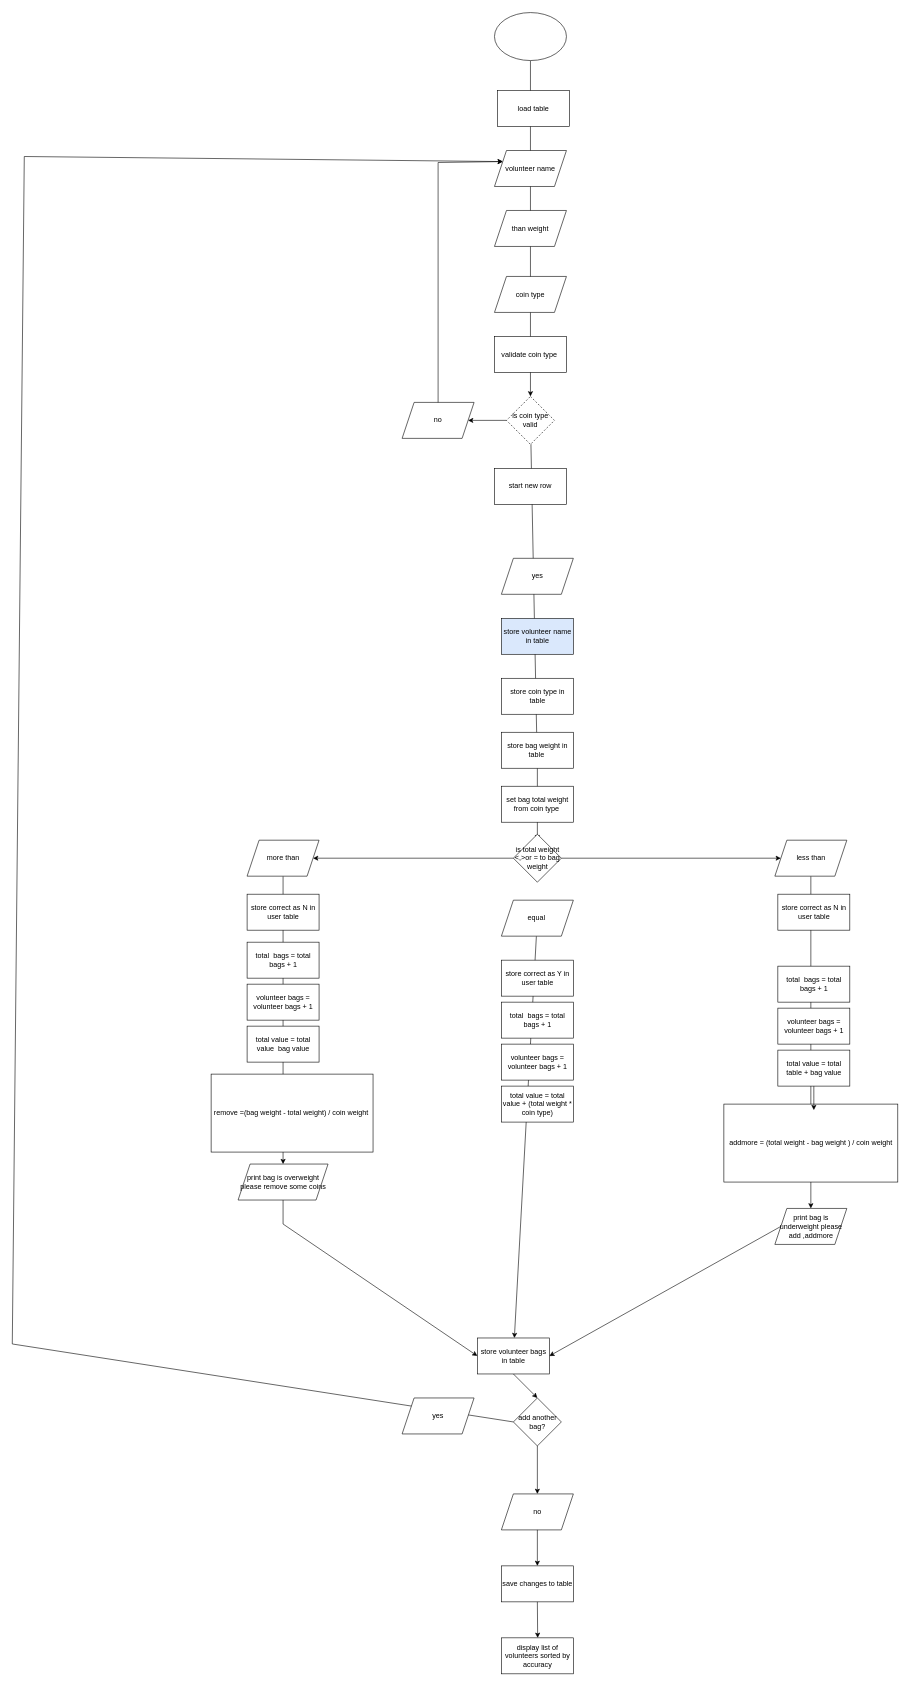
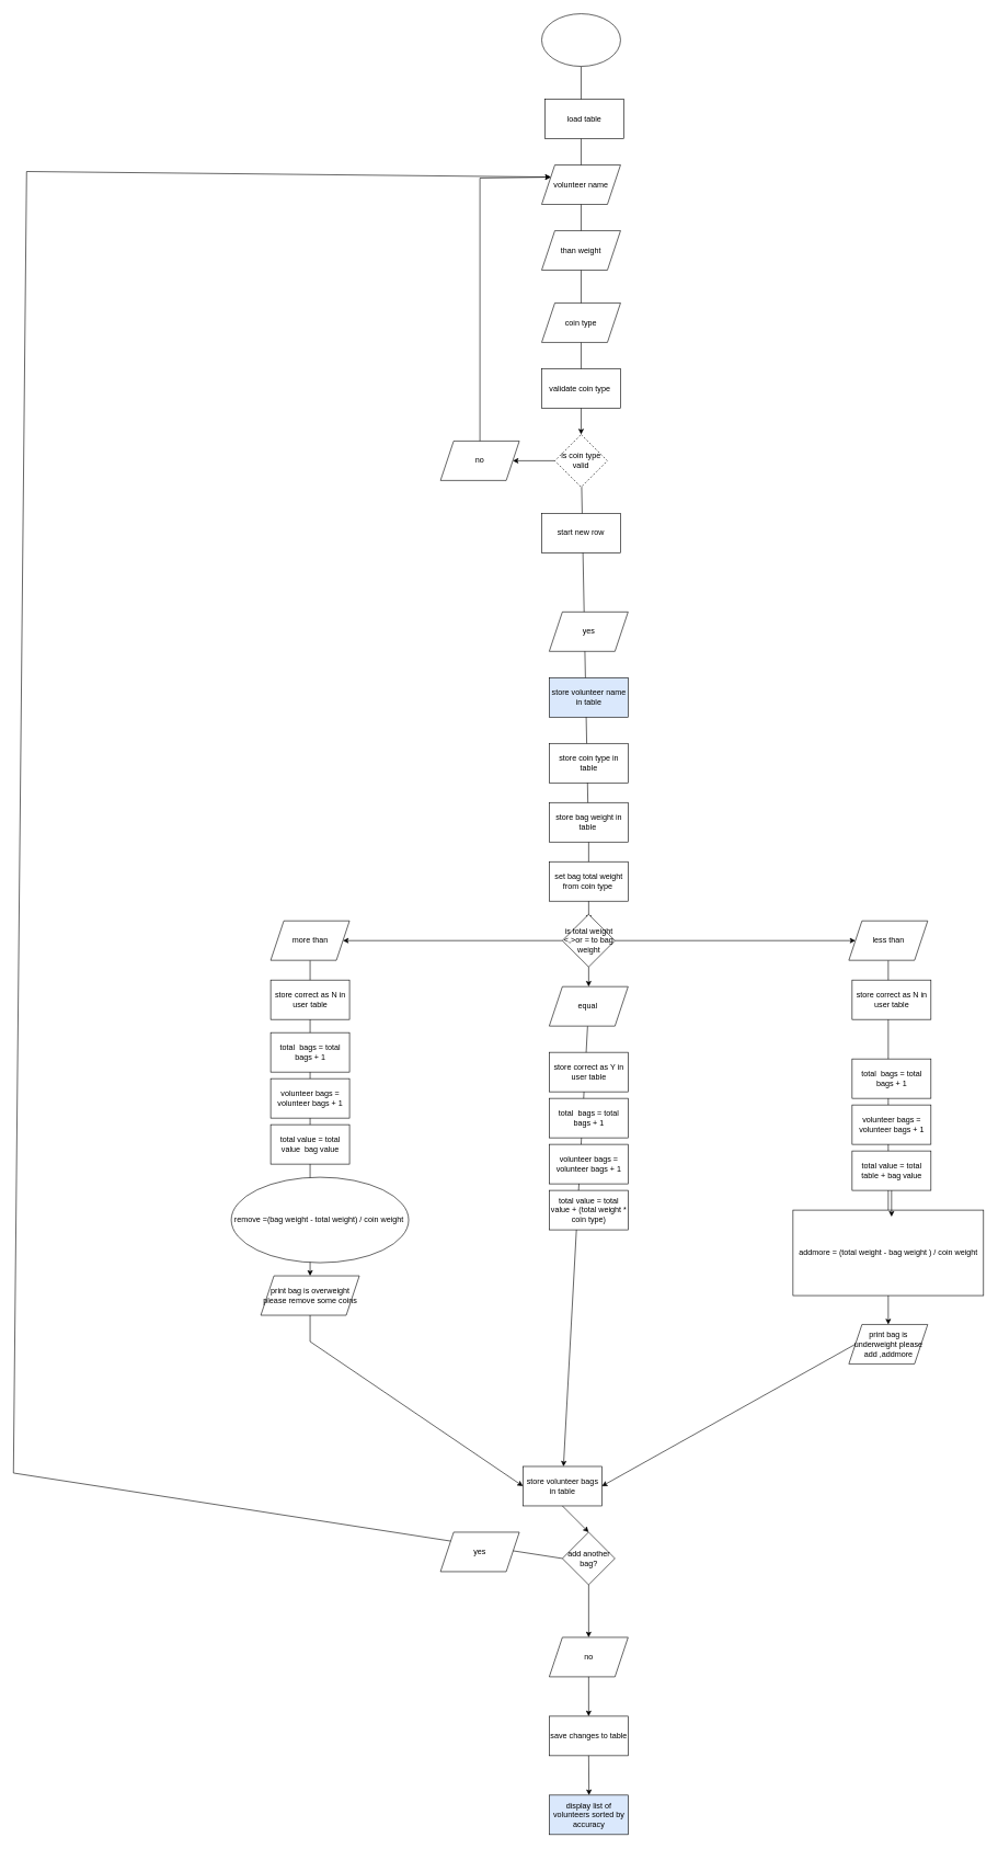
  <mxCell id="0" />
  <mxCell id="1" parent="0" />
  <mxCell id="2" value="" style="endArrow=classic;html=1;rounded=0;entryX=0.5;entryY=0;entryDx=0;entryDy=0;" edge="1" parent="1" source="18"><mxGeometry width="50" height="50" relative="1" as="geometry"><mxPoint x="895.5" y="1330" as="sourcePoint" /><mxPoint x="895.5" y="1400" as="targetPoint" /></mxGeometry></mxCell>
  <mxCell id="3" value="" style="endArrow=classic;html=1;rounded=0;" edge="1" parent="1" source="25" target="46"><mxGeometry width="50" height="50" relative="1" as="geometry"><mxPoint x="895.5" y="1610" as="sourcePoint" /><mxPoint x="895.5" y="1630.711" as="targetPoint" /></mxGeometry></mxCell>
  <mxCell id="4" value="" style="endArrow=classic;html=1;rounded=0;entryX=0.5;entryY=0;entryDx=0;entryDy=0;" edge="1" parent="1" source="24" target="34"><mxGeometry width="50" height="50" relative="1" as="geometry"><mxPoint x="471.5" y="1510" as="sourcePoint" /><mxPoint x="471.5" y="1530.711" as="targetPoint" /></mxGeometry></mxCell>
  <mxCell id="5" value="" style="endArrow=classic;html=1;rounded=0;" edge="1" parent="1" source="23" target="30"><mxGeometry width="50" height="50" relative="1" as="geometry"><mxPoint x="1351.5" y="1510" as="sourcePoint" /><mxPoint x="1351.5" y="1530.711" as="targetPoint" /></mxGeometry></mxCell>
  <mxCell id="6" value="" style="endArrow=classic;html=1;rounded=0;entryX=0.5;entryY=1;entryDx=0;entryDy=0;" edge="1" parent="1" source="13" target="18"><mxGeometry width="50" height="50" relative="1" as="geometry"><mxPoint x="884" y="790" as="sourcePoint" /><mxPoint x="884" y="810.711" as="targetPoint" /></mxGeometry></mxCell>
  <mxCell id="7" value="" style="endArrow=classic;html=1;rounded=0;entryX=0.5;entryY=0;entryDx=0;entryDy=0;" edge="1" parent="1" source="8" target="13"><mxGeometry width="50" height="50" relative="1" as="geometry"><mxPoint x="884" y="260" as="sourcePoint" /><mxPoint x="884" y="280.711" as="targetPoint" /></mxGeometry></mxCell>
  <mxCell id="8" value="" style="ellipse;whiteSpace=wrap;html=1;" vertex="1" parent="1"><mxGeometry x="824" y="20" width="120" height="80" as="geometry" /></mxCell>
  <mxCell id="9" value="volunteer name" style="shape=parallelogram;perimeter=parallelogramPerimeter;whiteSpace=wrap;html=1;fixedSize=1;" vertex="1" parent="1"><mxGeometry x="824" y="250" width="120" height="60" as="geometry" /></mxCell>
  <mxCell id="10" value="than weight" style="shape=parallelogram;perimeter=parallelogramPerimeter;whiteSpace=wrap;html=1;fixedSize=1;" vertex="1" parent="1"><mxGeometry x="824" y="350" width="120" height="60" as="geometry" /></mxCell>
  <mxCell id="11" value="coin type" style="shape=parallelogram;perimeter=parallelogramPerimeter;whiteSpace=wrap;html=1;fixedSize=1;" vertex="1" parent="1"><mxGeometry x="824" y="460" width="120" height="60" as="geometry" /></mxCell>
  <mxCell id="12" value="validate coin type&amp;nbsp;" style="rounded=0;whiteSpace=wrap;html=1;" vertex="1" parent="1"><mxGeometry x="824" y="560" width="120" height="60" as="geometry" /></mxCell>
  <mxCell id="13" value="is coin type valid" style="rhombus;whiteSpace=wrap;html=1;dashed=1;" vertex="1" parent="1"><mxGeometry x="844" y="660" width="80" height="80" as="geometry" /></mxCell>
  <mxCell id="14" value="no" style="shape=parallelogram;perimeter=parallelogramPerimeter;whiteSpace=wrap;html=1;fixedSize=1;" vertex="1" parent="1"><mxGeometry x="670" y="670" width="120" height="60" as="geometry" /></mxCell>
  <mxCell id="15" value="yes" style="shape=parallelogram;perimeter=parallelogramPerimeter;whiteSpace=wrap;html=1;fixedSize=1;" vertex="1" parent="1"><mxGeometry x="835.5" y="930" width="120" height="60" as="geometry" /></mxCell>
  <mxCell id="16" value="store volunteer name in table" style="rounded=0;whiteSpace=wrap;html=1;fillColor=#dae8fc;" vertex="1" parent="1"><mxGeometry x="835.5" y="1030" width="120" height="60" as="geometry" /></mxCell>
  <mxCell id="17" value="store coin type in table" style="rounded=0;whiteSpace=wrap;html=1;" vertex="1" parent="1"><mxGeometry x="835.5" y="1130" width="120" height="60" as="geometry" /></mxCell>
  <mxCell id="18" value="store bag weight in table&amp;nbsp;" style="rounded=0;whiteSpace=wrap;html=1;" vertex="1" parent="1"><mxGeometry x="835.5" y="1220" width="120" height="60" as="geometry" /></mxCell>
  <mxCell id="19" value="" style="endArrow=classic;html=1;rounded=0;entryX=1;entryY=0.5;entryDx=0;entryDy=0;" edge="1" parent="1" source="13" target="14"><mxGeometry width="50" height="50" relative="1" as="geometry"><mxPoint x="773.289" y="750" as="sourcePoint" /><mxPoint x="773.289" y="700" as="targetPoint" /></mxGeometry></mxCell>
  <mxCell id="20" value="" style="endArrow=classic;html=1;rounded=0;exitX=0.5;exitY=0;exitDx=0;exitDy=0;entryX=0;entryY=0.25;entryDx=0;entryDy=0;" edge="1" parent="1" source="14" target="9"><mxGeometry width="50" height="50" relative="1" as="geometry"><mxPoint x="720" y="650" as="sourcePoint" /><mxPoint x="770" y="600" as="targetPoint" /><Array as="points"><mxPoint x="730" y="270" /></Array></mxGeometry></mxCell>
  <mxCell id="21" value="set bag total weight from coin type&amp;nbsp;" style="rounded=0;whiteSpace=wrap;html=1;" vertex="1" parent="1"><mxGeometry x="835.5" y="1310" width="120" height="60" as="geometry" /></mxCell>
  <mxCell id="22" value="is total weight &amp;lt;,&amp;gt;or = to bag weight" style="rhombus;whiteSpace=wrap;html=1;" vertex="1" parent="1"><mxGeometry x="855.5" y="1390" width="80" height="80" as="geometry" /></mxCell>
  <mxCell id="23" value="less than" style="shape=parallelogram;perimeter=parallelogramPerimeter;whiteSpace=wrap;html=1;fixedSize=1;" vertex="1" parent="1"><mxGeometry x="1291.5" y="1400" width="120" height="60" as="geometry" /></mxCell>
  <mxCell id="24" value="more than" style="shape=parallelogram;perimeter=parallelogramPerimeter;whiteSpace=wrap;html=1;fixedSize=1;" vertex="1" parent="1"><mxGeometry x="411.5" y="1400" width="120" height="60" as="geometry" /></mxCell>
  <mxCell id="25" value="equal&amp;nbsp;" style="shape=parallelogram;perimeter=parallelogramPerimeter;whiteSpace=wrap;html=1;fixedSize=1;" vertex="1" parent="1"><mxGeometry x="835.5" y="1500" width="120" height="60" as="geometry" /></mxCell>
  <mxCell id="26" value="" style="endArrow=classic;html=1;rounded=0;exitX=0;exitY=0.5;exitDx=0;exitDy=0;entryX=1;entryY=0.5;entryDx=0;entryDy=0;" edge="1" parent="1" source="22" target="24"><mxGeometry width="50" height="50" relative="1" as="geometry"><mxPoint x="811.5" y="1500" as="sourcePoint" /><mxPoint x="861.5" y="1450" as="targetPoint" /></mxGeometry></mxCell>
  <mxCell id="27" value="" style="endArrow=classic;html=1;rounded=0;exitX=1;exitY=0.5;exitDx=0;exitDy=0;entryX=0;entryY=0.5;entryDx=0;entryDy=0;" edge="1" parent="1" source="22" target="23"><mxGeometry width="50" height="50" relative="1" as="geometry"><mxPoint x="941.5" y="1500" as="sourcePoint" /><mxPoint x="991.5" y="1450" as="targetPoint" /></mxGeometry></mxCell>
+ <mxCell id="28" value="" style="endArrow=classic;html=1;rounded=0;exitX=0.5;exitY=1;exitDx=0;exitDy=0;entryX=0.5;entryY=0;entryDx=0;entryDy=0;" edge="1" parent="1" source="22" target="25"><mxGeometry width="50" height="50" relative="1" as="geometry"><mxPoint x="941.5" y="1500" as="sourcePoint" /><mxPoint x="991.5" y="1450" as="targetPoint" /></mxGeometry></mxCell>
  <mxCell id="29" value="store correct as N in user table" style="rounded=0;whiteSpace=wrap;html=1;" vertex="1" parent="1"><mxGeometry x="1296.5" y="1490" width="120" height="60" as="geometry" /></mxCell>
  <mxCell id="30" value="print bag is underweight please add ,addmore" style="shape=parallelogram;perimeter=parallelogramPerimeter;whiteSpace=wrap;html=1;fixedSize=1;" vertex="1" parent="1"><mxGeometry x="1291.5" y="2014" width="120" height="60" as="geometry" /></mxCell>
  <mxCell id="31" value="addmore = (total weight - bag weight ) / coin weight" style="rounded=0;whiteSpace=wrap;html=1;" vertex="1" parent="1"><mxGeometry x="1206.5" y="1840" width="290" height="130" as="geometry" /></mxCell>
  <mxCell id="32" value="store correct as N in user table" style="rounded=0;whiteSpace=wrap;html=1;" vertex="1" parent="1"><mxGeometry x="411.5" y="1490" width="120" height="60" as="geometry" /></mxCell>
- <mxCell id="33" value="remove =(bag weight - total weight) / coin weight&amp;nbsp;" style="rounded=0;whiteSpace=wrap;html=1;" vertex="1" parent="1"><mxGeometry x="351.5" y="1790" width="270" height="130" as="geometry" /></mxCell>
+ <mxCell id="33" value="remove =(bag weight - total weight) / coin weight&amp;nbsp;" style="ellipse;whiteSpace=wrap;html=1;" vertex="1" parent="1"><mxGeometry x="351.5" y="1790" width="270" height="130" as="geometry" /></mxCell>
  <mxCell id="34" value="print bag is overweight please remove some coins" style="shape=parallelogram;perimeter=parallelogramPerimeter;whiteSpace=wrap;html=1;fixedSize=1;" vertex="1" parent="1"><mxGeometry x="396.5" y="1940" width="150" height="60" as="geometry" /></mxCell>
  <mxCell id="35" value="total&amp;nbsp; bags = total bags + 1" style="rounded=0;whiteSpace=wrap;html=1;" vertex="1" parent="1"><mxGeometry x="411.5" y="1570" width="120" height="60" as="geometry" /></mxCell>
  <mxCell id="36" value="volunteer bags = volunteer bags + 1" style="rounded=0;whiteSpace=wrap;html=1;" vertex="1" parent="1"><mxGeometry x="411.5" y="1640" width="120" height="60" as="geometry" /></mxCell>
  <mxCell id="37" value="total value = total value&amp;nbsp; bag value" style="rounded=0;whiteSpace=wrap;html=1;" vertex="1" parent="1"><mxGeometry x="411.5" y="1710" width="120" height="60" as="geometry" /></mxCell>
  <mxCell id="38" value="total&amp;nbsp; bags = total bags + 1" style="rounded=0;whiteSpace=wrap;html=1;" vertex="1" parent="1"><mxGeometry x="1296.5" y="1610" width="120" height="60" as="geometry" /></mxCell>
  <mxCell id="39" value="volunteer bags = volunteer bags + 1" style="rounded=0;whiteSpace=wrap;html=1;" vertex="1" parent="1"><mxGeometry x="1296.5" y="1680" width="120" height="60" as="geometry" /></mxCell>
  <mxCell id="40" value="" style="edgeStyle=orthogonalEdgeStyle;rounded=0;orthogonalLoop=1;jettySize=auto;html=1;" edge="1" parent="1" source="41"><mxGeometry relative="1" as="geometry"><mxPoint x="1356.5" y="1850" as="targetPoint" /></mxGeometry></mxCell>
  <mxCell id="41" value="total value = total table + bag value" style="rounded=0;whiteSpace=wrap;html=1;" vertex="1" parent="1"><mxGeometry x="1296.5" y="1750" width="120" height="60" as="geometry" /></mxCell>
  <mxCell id="42" value="store correct as Y in user table" style="rounded=0;whiteSpace=wrap;html=1;" vertex="1" parent="1"><mxGeometry x="835.5" y="1600" width="120" height="60" as="geometry" /></mxCell>
  <mxCell id="43" value="total&amp;nbsp; bags = total bags + 1" style="rounded=0;whiteSpace=wrap;html=1;" vertex="1" parent="1"><mxGeometry x="835.5" y="1670" width="120" height="60" as="geometry" /></mxCell>
  <mxCell id="44" value="volunteer bags = volunteer bags + 1" style="rounded=0;whiteSpace=wrap;html=1;" vertex="1" parent="1"><mxGeometry x="835.5" y="1740" width="120" height="60" as="geometry" /></mxCell>
  <mxCell id="45" value="total value = total value + (total weight * coin type)" style="rounded=0;whiteSpace=wrap;html=1;" vertex="1" parent="1"><mxGeometry x="835.5" y="1810" width="120" height="60" as="geometry" /></mxCell>
  <mxCell id="46" value="store volunteer bags in table" style="rounded=0;whiteSpace=wrap;html=1;" vertex="1" parent="1"><mxGeometry x="795.5" y="2230" width="120" height="60" as="geometry" /></mxCell>
  <mxCell id="47" value="" style="endArrow=classic;html=1;rounded=0;exitX=0.5;exitY=1;exitDx=0;exitDy=0;entryX=0;entryY=0.5;entryDx=0;entryDy=0;" edge="1" parent="1" source="34" target="46"><mxGeometry width="50" height="50" relative="1" as="geometry"><mxPoint x="451.5" y="2110" as="sourcePoint" /><mxPoint x="501.5" y="2060" as="targetPoint" /><Array as="points"><mxPoint x="471.5" y="2040" /></Array></mxGeometry></mxCell>
  <mxCell id="48" value="" style="endArrow=classic;html=1;rounded=0;exitX=0;exitY=0.5;exitDx=0;exitDy=0;entryX=1;entryY=0.5;entryDx=0;entryDy=0;" edge="1" parent="1" source="30" target="46"><mxGeometry width="50" height="50" relative="1" as="geometry"><mxPoint x="1141.5" y="2100" as="sourcePoint" /><mxPoint x="1191.5" y="2050" as="targetPoint" /></mxGeometry></mxCell>
  <mxCell id="49" value="add another bag?" style="rhombus;whiteSpace=wrap;html=1;" vertex="1" parent="1"><mxGeometry x="855.5" y="2330" width="80" height="80" as="geometry" /></mxCell>
  <mxCell id="50" value="" style="endArrow=classic;html=1;rounded=0;exitX=0;exitY=0.5;exitDx=0;exitDy=0;entryX=0;entryY=0.25;entryDx=0;entryDy=0;" edge="1" parent="1" source="49" target="9"><mxGeometry width="50" height="50" relative="1" as="geometry"><mxPoint x="810" y="2230" as="sourcePoint" /><mxPoint x="860" y="2180" as="targetPoint" /><Array as="points"><mxPoint x="20" y="2240" /><mxPoint x="40" y="260" /></Array></mxGeometry></mxCell>
  <mxCell id="51" value="start new row" style="rounded=0;whiteSpace=wrap;html=1;" vertex="1" parent="1"><mxGeometry x="824" y="780" width="120" height="60" as="geometry" /></mxCell>
  <mxCell id="52" value="yes" style="shape=parallelogram;perimeter=parallelogramPerimeter;whiteSpace=wrap;html=1;fixedSize=1;" vertex="1" parent="1"><mxGeometry x="670" y="2330" width="120" height="60" as="geometry" /></mxCell>
  <mxCell id="53" value="no" style="shape=parallelogram;perimeter=parallelogramPerimeter;whiteSpace=wrap;html=1;fixedSize=1;" vertex="1" parent="1"><mxGeometry x="835.5" y="2490" width="120" height="60" as="geometry" /></mxCell>
  <mxCell id="54" value="" style="endArrow=classic;html=1;rounded=0;entryX=0.5;entryY=0;entryDx=0;entryDy=0;exitX=0.5;exitY=1;exitDx=0;exitDy=0;" edge="1" parent="1" source="46" target="49"><mxGeometry width="50" height="50" relative="1" as="geometry"><mxPoint x="890" y="2230" as="sourcePoint" /><mxPoint x="940" y="2180" as="targetPoint" /></mxGeometry></mxCell>
  <mxCell id="55" value="" style="endArrow=classic;html=1;rounded=0;exitX=0.5;exitY=1;exitDx=0;exitDy=0;entryX=0.5;entryY=0;entryDx=0;entryDy=0;" edge="1" parent="1" source="49" target="53"><mxGeometry width="50" height="50" relative="1" as="geometry"><mxPoint x="890" y="2420" as="sourcePoint" /><mxPoint x="940" y="2370" as="targetPoint" /></mxGeometry></mxCell>
  <mxCell id="56" value="load table" style="rounded=0;whiteSpace=wrap;html=1;" vertex="1" parent="1"><mxGeometry x="829" y="150" width="120" height="60" as="geometry" /></mxCell>
  <mxCell id="57" value="save changes to table" style="rounded=0;whiteSpace=wrap;html=1;" vertex="1" parent="1"><mxGeometry x="835.5" y="2610" width="120" height="60" as="geometry" /></mxCell>
  <mxCell id="58" value="" style="endArrow=classic;html=1;rounded=0;exitX=0.5;exitY=1;exitDx=0;exitDy=0;entryX=0.5;entryY=0;entryDx=0;entryDy=0;" edge="1" parent="1" source="53" target="57"><mxGeometry width="50" height="50" relative="1" as="geometry"><mxPoint x="1000" y="2580" as="sourcePoint" /><mxPoint x="1050" y="2530" as="targetPoint" /></mxGeometry></mxCell>
- <mxCell id="59" value="display list of volunteers sorted by accuracy" style="rounded=0;whiteSpace=wrap;html=1;" vertex="1" parent="1"><mxGeometry x="836" y="2730" width="120" height="60" as="geometry" /></mxCell>
+ <mxCell id="59" value="display list of volunteers sorted by accuracy" style="rounded=0;whiteSpace=wrap;html=1;fillColor=#dae8fc;" vertex="1" parent="1"><mxGeometry x="836" y="2730" width="120" height="60" as="geometry" /></mxCell>
  <mxCell id="60" value="" style="endArrow=classic;html=1;rounded=0;exitX=0.5;exitY=1;exitDx=0;exitDy=0;entryX=0.5;entryY=0;entryDx=0;entryDy=0;" edge="1" parent="1" source="57" target="59"><mxGeometry width="50" height="50" relative="1" as="geometry"><mxPoint x="730" y="2690" as="sourcePoint" /><mxPoint x="780" y="2640" as="targetPoint" /></mxGeometry></mxCell>
